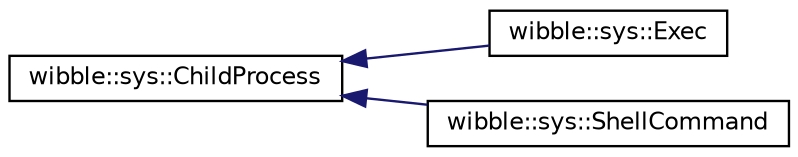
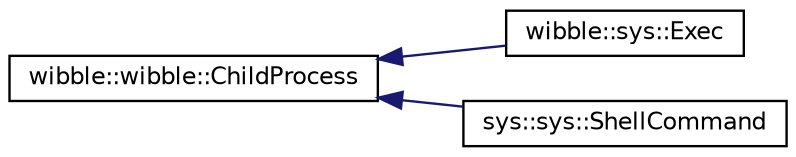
  digraph {
    rankdir=LR
    node [color=black fillcolor=white fontname=Helvetica fontsize=10 shape=record style=filled]
    edge [color=midnightblue dir=back fontname=Helvetica fontsize=10 labelfontname=Helvetica labelfontsize=10 style=solid]
-   n1 [height=0.2 label="wibble::sys::ChildProcess" width=0.4]
+   n1 [height=0.2 label="wibble::wibble::ChildProcess" width=0.4]
    n2 [height=0.2 label="wibble::sys::Exec" width=0.4]
-   n3 [height=0.2 label="wibble::sys::ShellCommand" width=0.4]
+   n3 [height=0.2 label="sys::sys::ShellCommand" width=0.4]
    n1 -> n2
    n1 -> n3
  }
